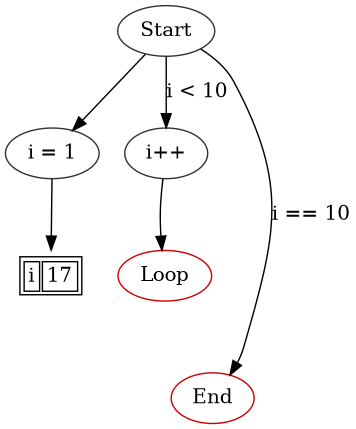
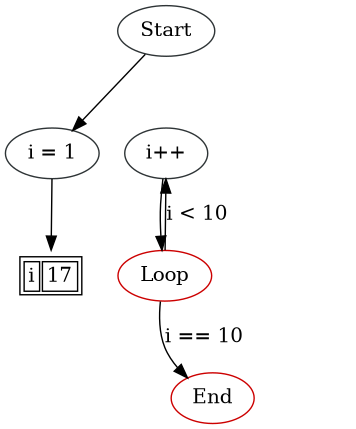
  digraph {
    node [color="#2e3436"]
    n1 [label=Start]
    n2 [label="i = 1"]
    n3 [label=<<table><tr><td>i</td><td>17</td></tr></table>> shape=none color=""]
    n4 [color="#cc0000" label=Loop]
    n5 [label="i++"]
    n6 [color="#cc0000" label=End]
    n1 -> n2
    n2 -> n3
-   n1 -> n5 [label="i < 10"]
-   n1 -> n6 [label="i == 10"]
+   n4 -> n5 [label="i < 10"]
+   n4 -> n6 [label="i == 10"]
    n5 -> n4
  }
